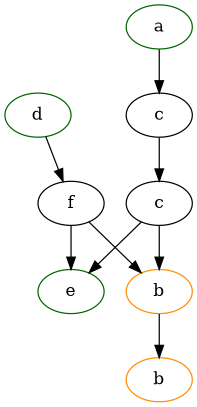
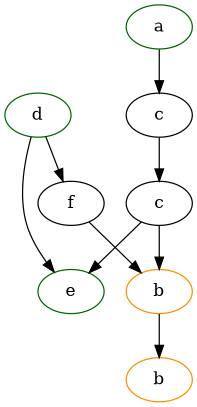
  digraph {
    node [color=darkgreen]
    n1 [label=a]
    n2 [color=black label=c]
    n3 [color=black label=f]
    n4 [label=e]
    n5 [color=darkorange label=b]
    n6 [color=black label=c]
    n7 [color=darkorange label=b]
    n8 [label=d]
    n1 -> n2
    n2 -> n6
-   n3 -> n4
+   n8 -> n4
    n3 -> n5
    n5 -> n7
    n6 -> n4
    n6 -> n5
    n8 -> n3
  }
